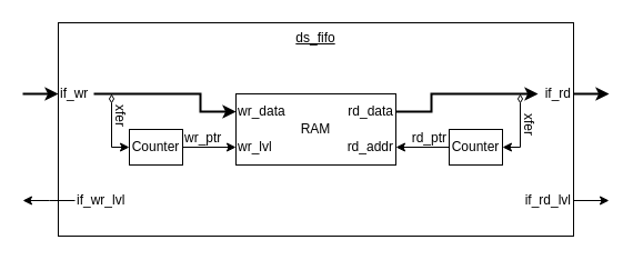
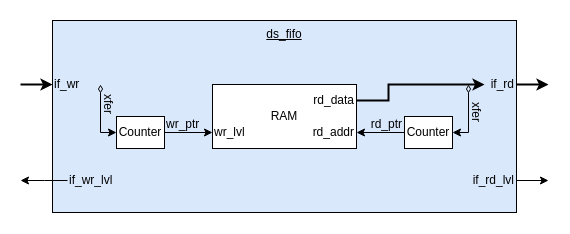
  <mxCell id="0" />
  <mxCell id="1" parent="0" />
- <mxCell id="2" value="ds_fifo" style="rounded=0;whiteSpace=wrap;html=1;verticalAlign=top;fontStyle=4" parent="1" vertex="1"><mxGeometry x="52" y="20" width="464" height="192" as="geometry" /></mxCell>
+ <mxCell id="2" value="ds_fifo" style="rounded=0;whiteSpace=wrap;html=1;verticalAlign=top;fontStyle=4;fillColor=#dae8fc;" parent="1" vertex="1"><mxGeometry x="52" y="20" width="464" height="192" as="geometry" /></mxCell>
  <mxCell id="3" style="edgeStyle=orthogonalEdgeStyle;rounded=0;orthogonalLoop=1;jettySize=auto;html=1;entryX=0;entryY=0.5;entryDx=0;entryDy=0;strokeWidth=2;startArrow=none;startFill=0;" parent="1" target="5" edge="1"><mxGeometry relative="1" as="geometry"><mxPoint x="20" y="84" as="sourcePoint" /></mxGeometry></mxCell>
- <mxCell id="4" style="edgeStyle=orthogonalEdgeStyle;rounded=0;orthogonalLoop=1;jettySize=auto;html=1;exitX=1;exitY=0.5;exitDx=0;exitDy=0;strokeWidth=2;entryX=0;entryY=0.5;entryDx=0;entryDy=0;" parent="1" source="5" target="14" edge="1"><mxGeometry relative="1" as="geometry"><mxPoint x="100" y="84" as="targetPoint" /><Array as="points"><mxPoint x="180" y="84" /><mxPoint x="180" y="100" /></Array></mxGeometry></mxCell>
  <mxCell id="5" value="if_wr" style="text;html=1;strokeColor=none;fillColor=none;align=left;verticalAlign=middle;whiteSpace=wrap;rounded=0;" parent="1" vertex="1"><mxGeometry x="52" y="68" width="32" height="32" as="geometry" /></mxCell>
  <mxCell id="6" style="edgeStyle=orthogonalEdgeStyle;rounded=0;orthogonalLoop=1;jettySize=auto;html=1;exitX=0;exitY=0.5;exitDx=0;exitDy=0;" parent="1" source="7" edge="1"><mxGeometry relative="1" as="geometry"><mxPoint x="20" y="180" as="targetPoint" /></mxGeometry></mxCell>
  <mxCell id="7" value="if_wr_lvl" style="text;html=1;strokeColor=none;fillColor=none;align=left;verticalAlign=middle;whiteSpace=wrap;rounded=0;" parent="1" vertex="1"><mxGeometry x="67" y="164" width="48" height="32" as="geometry" /></mxCell>
  <mxCell id="8" style="edgeStyle=orthogonalEdgeStyle;rounded=0;orthogonalLoop=1;jettySize=auto;html=1;exitX=1;exitY=0.5;exitDx=0;exitDy=0;strokeWidth=2;startArrow=none;startFill=0;" parent="1" source="9" edge="1"><mxGeometry relative="1" as="geometry"><mxPoint x="564" y="99.848" as="sourcePoint" /><mxPoint x="548" y="84" as="targetPoint" /></mxGeometry></mxCell>
  <mxCell id="9" value="if_rd" style="text;html=1;strokeColor=none;fillColor=none;align=right;verticalAlign=middle;whiteSpace=wrap;rounded=0;" parent="1" vertex="1"><mxGeometry x="484" y="68" width="32" height="32" as="geometry" /></mxCell>
  <mxCell id="10" style="edgeStyle=orthogonalEdgeStyle;rounded=0;orthogonalLoop=1;jettySize=auto;html=1;exitX=1;exitY=0.5;exitDx=0;exitDy=0;" parent="1" source="11" edge="1"><mxGeometry relative="1" as="geometry"><mxPoint x="548" y="180" as="targetPoint" /></mxGeometry></mxCell>
  <mxCell id="11" value="if_rd_lvl" style="text;html=1;strokeColor=none;fillColor=none;align=right;verticalAlign=middle;whiteSpace=wrap;rounded=0;" parent="1" vertex="1"><mxGeometry x="468" y="164" width="48" height="32" as="geometry" /></mxCell>
  <mxCell id="12" style="edgeStyle=orthogonalEdgeStyle;rounded=0;orthogonalLoop=1;jettySize=auto;html=1;exitX=1;exitY=0.5;exitDx=0;exitDy=0;strokeWidth=2;" parent="1" source="16" edge="1"><mxGeometry relative="1" as="geometry"><mxPoint x="500" y="100" as="sourcePoint" /><mxPoint x="484" y="84" as="targetPoint" /><Array as="points"><mxPoint x="388" y="100" /><mxPoint x="388" y="84" /></Array></mxGeometry></mxCell>
  <mxCell id="13" value="RAM" style="rounded=0;whiteSpace=wrap;html=1;" parent="1" vertex="1"><mxGeometry x="212" y="84" width="144" height="64" as="geometry" /></mxCell>
- <mxCell id="14" value="wr_data" style="text;html=1;strokeColor=none;fillColor=none;align=left;verticalAlign=middle;whiteSpace=wrap;rounded=0;" parent="1" vertex="1"><mxGeometry x="212" y="84" width="48" height="32" as="geometry" /></mxCell>
  <mxCell id="15" value="wr_lvl" style="text;html=1;strokeColor=none;fillColor=none;align=left;verticalAlign=middle;whiteSpace=wrap;rounded=0;" parent="1" vertex="1"><mxGeometry x="212" y="116" width="48" height="32" as="geometry" /></mxCell>
  <mxCell id="16" value="rd_data" style="text;html=1;strokeColor=none;fillColor=none;align=right;verticalAlign=middle;whiteSpace=wrap;rounded=0;" parent="1" vertex="1"><mxGeometry x="308" y="84" width="48" height="32" as="geometry" /></mxCell>
  <mxCell id="17" value="rd_addr" style="text;html=1;strokeColor=none;fillColor=none;align=right;verticalAlign=middle;whiteSpace=wrap;rounded=0;" parent="1" vertex="1"><mxGeometry x="308" y="116" width="48" height="32" as="geometry" /></mxCell>
  <mxCell id="18" style="edgeStyle=orthogonalEdgeStyle;rounded=0;orthogonalLoop=1;jettySize=auto;html=1;entryX=0;entryY=0.5;entryDx=0;entryDy=0;startArrow=diamondThin;startFill=0;" parent="1" target="20" edge="1"><mxGeometry relative="1" as="geometry"><mxPoint x="100" y="84" as="sourcePoint" /><Array as="points"><mxPoint x="100" y="132" /></Array></mxGeometry></mxCell>
  <mxCell id="19" style="edgeStyle=orthogonalEdgeStyle;rounded=0;orthogonalLoop=1;jettySize=auto;html=1;exitX=1;exitY=0.5;exitDx=0;exitDy=0;entryX=0;entryY=0.5;entryDx=0;entryDy=0;" parent="1" source="20" target="15" edge="1"><mxGeometry relative="1" as="geometry" /></mxCell>
  <mxCell id="20" value="Counter" style="rounded=0;whiteSpace=wrap;html=1;" parent="1" vertex="1"><mxGeometry x="116" y="116" width="48" height="32" as="geometry" /></mxCell>
  <mxCell id="21" value="xfer" style="text;html=1;strokeColor=none;fillColor=none;align=left;verticalAlign=middle;whiteSpace=wrap;rounded=0;rotation=90;" parent="1" vertex="1"><mxGeometry x="92" y="100" width="32" height="16" as="geometry" /></mxCell>
  <mxCell id="22" value="wr_ptr" style="text;html=1;strokeColor=none;fillColor=none;align=left;verticalAlign=middle;whiteSpace=wrap;rounded=0;rotation=0;" parent="1" vertex="1"><mxGeometry x="164" y="116" width="32" height="16" as="geometry" /></mxCell>
  <mxCell id="23" style="edgeStyle=orthogonalEdgeStyle;rounded=0;orthogonalLoop=1;jettySize=auto;html=1;exitX=0;exitY=0.5;exitDx=0;exitDy=0;entryX=1;entryY=0.5;entryDx=0;entryDy=0;" parent="1" source="25" target="17" edge="1"><mxGeometry relative="1" as="geometry" /></mxCell>
  <mxCell id="24" style="edgeStyle=orthogonalEdgeStyle;rounded=0;orthogonalLoop=1;jettySize=auto;html=1;entryX=1;entryY=0.5;entryDx=0;entryDy=0;startArrow=diamondThin;startFill=0;" parent="1" target="25" edge="1"><mxGeometry relative="1" as="geometry"><mxPoint x="468" y="84" as="sourcePoint" /><Array as="points"><mxPoint x="468" y="132" /></Array></mxGeometry></mxCell>
  <mxCell id="25" value="Counter" style="rounded=0;whiteSpace=wrap;html=1;" parent="1" vertex="1"><mxGeometry x="404" y="116" width="48" height="32" as="geometry" /></mxCell>
  <mxCell id="26" value="rd_ptr" style="text;html=1;strokeColor=none;fillColor=none;align=right;verticalAlign=middle;whiteSpace=wrap;rounded=0;rotation=0;" parent="1" vertex="1"><mxGeometry x="372" y="116" width="32" height="16" as="geometry" /></mxCell>
  <mxCell id="27" value="xfer" style="text;html=1;strokeColor=none;fillColor=none;align=left;verticalAlign=middle;whiteSpace=wrap;rounded=0;rotation=90;" parent="1" vertex="1"><mxGeometry x="460" y="108" width="32" height="16" as="geometry" /></mxCell>
